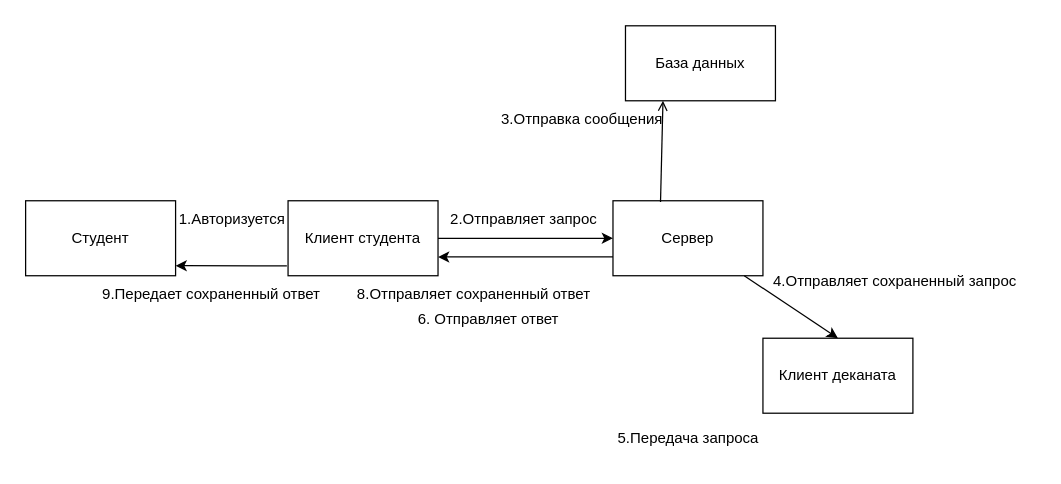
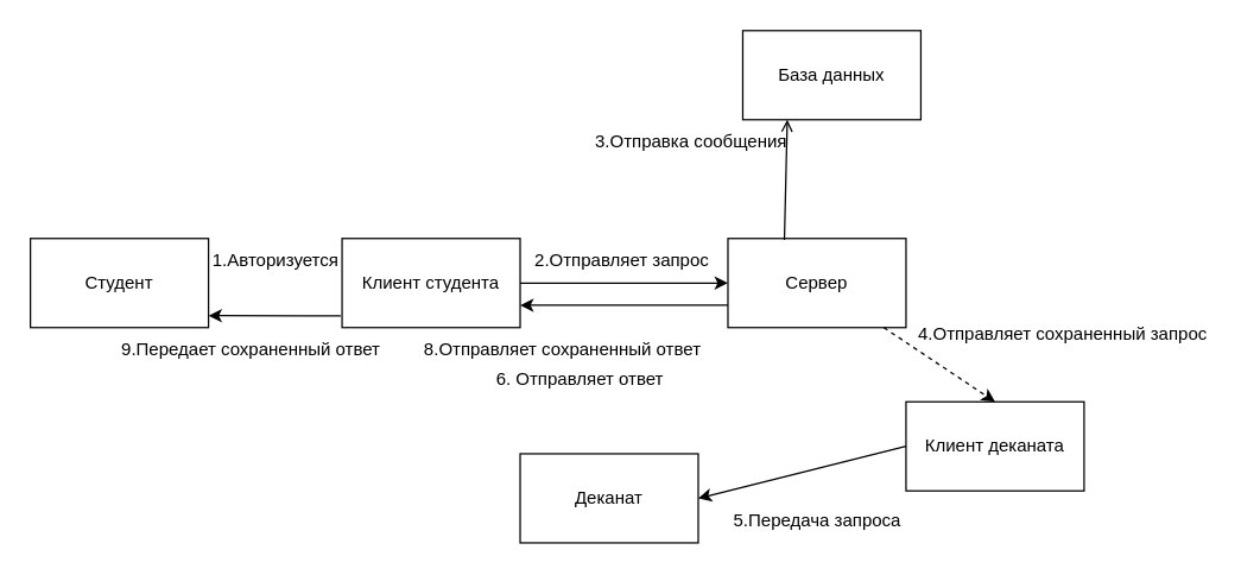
  <mxCell id="0" />
  <mxCell id="1" parent="0" />
  <mxCell id="2" value="Студент" style="rounded=0;whiteSpace=wrap;html=1;" parent="1" vertex="1"><mxGeometry x="20" y="160" width="120" height="60" as="geometry" /></mxCell>
  <mxCell id="3" value="Клиент студента" style="rounded=0;whiteSpace=wrap;html=1;" parent="1" vertex="1"><mxGeometry x="230" y="160" width="120" height="60" as="geometry" /></mxCell>
+ <mxCell id="4" value="Деканат" style="rounded=0;whiteSpace=wrap;html=1;" parent="1" vertex="1"><mxGeometry x="350" y="305" width="120" height="60" as="geometry" /></mxCell>
  <mxCell id="5" value="Сервер" style="rounded=0;whiteSpace=wrap;html=1;" parent="1" vertex="1"><mxGeometry x="490" y="160" width="120" height="60" as="geometry" /></mxCell>
  <mxCell id="6" value="Клиент деканата" style="rounded=0;whiteSpace=wrap;html=1;" parent="1" vertex="1"><mxGeometry x="610" y="270" width="120" height="60" as="geometry" /></mxCell>
  <mxCell id="7" value="База данных" style="rounded=0;whiteSpace=wrap;html=1;" parent="1" vertex="1"><mxGeometry x="500" y="20" width="120" height="60" as="geometry" /></mxCell>
  <mxCell id="8" value="" style="endArrow=classic;html=1;rounded=0;exitX=1;exitY=0.5;exitDx=0;exitDy=0;entryX=0;entryY=0.5;entryDx=0;entryDy=0;" parent="1" source="3" target="5" edge="1"><mxGeometry width="50" height="50" relative="1" as="geometry"><mxPoint x="390" y="240" as="sourcePoint" /><mxPoint x="440" y="190" as="targetPoint" /></mxGeometry></mxCell>
  <mxCell id="9" value="" style="endArrow=open;html=1;rounded=0;exitX=0.317;exitY=0.017;exitDx=0;exitDy=0;exitPerimeter=0;entryX=0.25;entryY=1;entryDx=0;entryDy=0;" parent="1" source="5" target="7" edge="1"><mxGeometry width="50" height="50" relative="1" as="geometry"><mxPoint x="440" y="140" as="sourcePoint" /><mxPoint x="480" y="90" as="targetPoint" /></mxGeometry></mxCell>
- <mxCell id="10" value="" style="endArrow=classic;html=1;rounded=0;entryX=0.5;entryY=0;entryDx=0;entryDy=0;" parent="1" source="5" target="6" edge="1"><mxGeometry width="50" height="50" relative="1" as="geometry"><mxPoint x="560" y="200" as="sourcePoint" /><mxPoint x="610" y="150" as="targetPoint" /></mxGeometry></mxCell>
+ <mxCell id="10" value="" style="endArrow=classic;html=1;rounded=0;entryX=0.5;entryY=0;entryDx=0;entryDy=0;dashed=1;" parent="1" source="5" target="6" edge="1"><mxGeometry width="50" height="50" relative="1" as="geometry"><mxPoint x="560" y="200" as="sourcePoint" /><mxPoint x="610" y="150" as="targetPoint" /></mxGeometry></mxCell>
+ <mxCell id="11" value="" style="endArrow=classic;html=1;rounded=0;entryX=1;entryY=0.5;entryDx=0;entryDy=0;exitX=0;exitY=0.5;exitDx=0;exitDy=0;" parent="1" source="6" target="4" edge="1"><mxGeometry width="50" height="50" relative="1" as="geometry"><mxPoint x="510" y="360" as="sourcePoint" /><mxPoint x="560" y="310" as="targetPoint" /></mxGeometry></mxCell>
  <mxCell id="12" value="" style="endArrow=classic;html=1;rounded=0;exitX=0;exitY=0.75;exitDx=0;exitDy=0;entryX=1;entryY=0.75;entryDx=0;entryDy=0;" parent="1" source="5" target="3" edge="1"><mxGeometry width="50" height="50" relative="1" as="geometry"><mxPoint x="340" y="260" as="sourcePoint" /><mxPoint x="390" y="210" as="targetPoint" /></mxGeometry></mxCell>
  <mxCell id="13" value="1.Авторизуется" style="text;html=1;resizable=0;autosize=1;align=center;verticalAlign=middle;points=[];fillColor=none;strokeColor=none;rounded=0;" parent="1" vertex="1"><mxGeometry x="130" y="160" width="110" height="30" as="geometry" /></mxCell>
  <mxCell id="14" value="2.Отправляет запрос&amp;nbsp;" style="text;html=1;resizable=0;autosize=1;align=center;verticalAlign=middle;points=[];fillColor=none;strokeColor=none;rounded=0;" parent="1" vertex="1"><mxGeometry x="350" y="160" width="140" height="30" as="geometry" /></mxCell>
  <mxCell id="15" value="3.Отправка сообщения" style="text;html=1;resizable=0;autosize=1;align=center;verticalAlign=middle;points=[];fillColor=none;strokeColor=none;rounded=0;" parent="1" vertex="1"><mxGeometry x="390" y="80" width="150" height="30" as="geometry" /></mxCell>
  <mxCell id="16" value="4.Отправляет сохраненный запрос&amp;nbsp;" style="text;html=1;resizable=0;autosize=1;align=center;verticalAlign=middle;points=[];fillColor=none;strokeColor=none;rounded=0;" parent="1" vertex="1"><mxGeometry x="607" y="210" width="220" height="30" as="geometry" /></mxCell>
  <mxCell id="17" value="5.Передача запроса" style="text;html=1;resizable=0;autosize=1;align=center;verticalAlign=middle;points=[];fillColor=none;strokeColor=none;rounded=0;" parent="1" vertex="1"><mxGeometry x="480" y="335" width="140" height="30" as="geometry" /></mxCell>
  <mxCell id="18" value="6. Отправляет ответ" style="text;html=1;resizable=0;autosize=1;align=center;verticalAlign=middle;points=[];fillColor=none;strokeColor=none;rounded=0;" parent="1" vertex="1"><mxGeometry x="320" y="240" width="140" height="30" as="geometry" /></mxCell>
  <mxCell id="19" value="8.Отправляет сохраненный ответ&amp;nbsp;" style="text;html=1;resizable=0;autosize=1;align=center;verticalAlign=middle;points=[];fillColor=none;strokeColor=none;rounded=0;" parent="1" vertex="1"><mxGeometry x="275" y="220" width="210" height="30" as="geometry" /></mxCell>
  <mxCell id="20" value="9.Передает сохраненный ответ&amp;nbsp;" style="text;html=1;resizable=0;autosize=1;align=center;verticalAlign=middle;points=[];fillColor=none;strokeColor=none;rounded=0;" parent="1" vertex="1"><mxGeometry x="70" y="220" width="200" height="30" as="geometry" /></mxCell>
  <mxCell id="21" value="" style="endArrow=classic;html=1;rounded=0;exitX=-0.008;exitY=0.867;exitDx=0;exitDy=0;exitPerimeter=0;" parent="1" source="3" edge="1"><mxGeometry width="50" height="50" relative="1" as="geometry"><mxPoint x="220" y="210" as="sourcePoint" /><mxPoint x="140" y="212" as="targetPoint" /></mxGeometry></mxCell>
